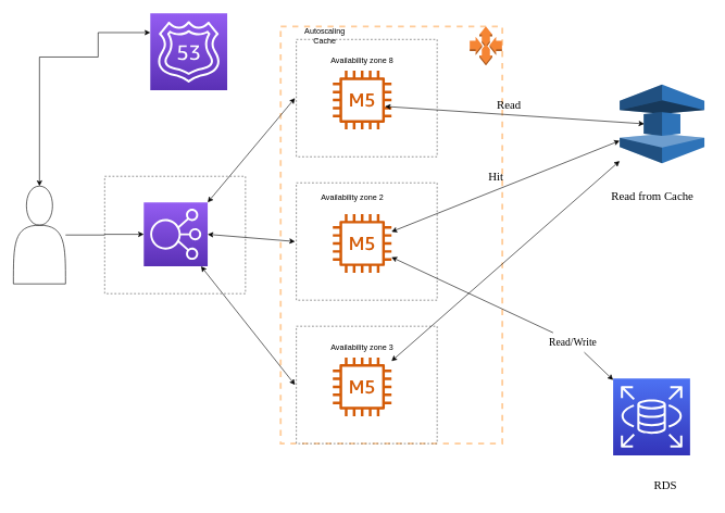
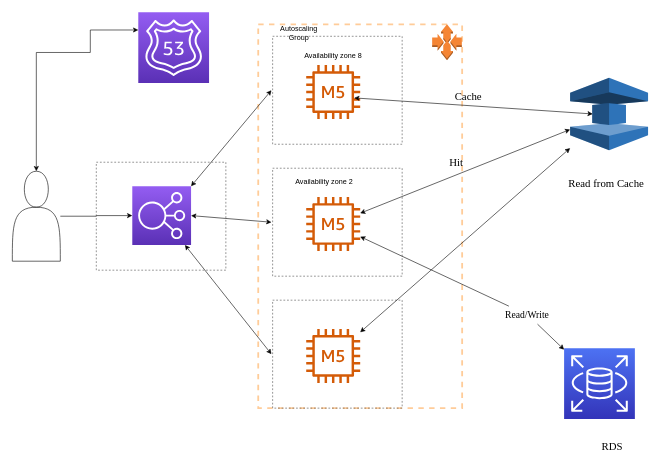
  <mxCell id="0" />
  <mxCell id="1" parent="0" />
  <mxCell id="2" value="" style="rounded=0;whiteSpace=wrap;html=1;shadow=0;dashed=1;fillStyle=auto;strokeColor=#FFCC99;strokeWidth=3;fillColor=none;gradientColor=none;perimeterSpacing=3;" vertex="1" parent="1"><mxGeometry x="430" y="40" width="340" height="640" as="geometry" /></mxCell>
  <mxCell id="3" value="" style="rounded=0;whiteSpace=wrap;html=1;shadow=0;dashed=1;fillStyle=auto;strokeColor=#4D4D4D;strokeWidth=1;fillColor=none;gradientColor=none;perimeterSpacing=2;" vertex="1" parent="1"><mxGeometry x="454" y="280" width="216" height="180" as="geometry" /></mxCell>
  <mxCell id="4" value="" style="sketch=0;points=[[0,0,0],[0.25,0,0],[0.5,0,0],[0.75,0,0],[1,0,0],[0,1,0],[0.25,1,0],[0.5,1,0],[0.75,1,0],[1,1,0],[0,0.25,0],[0,0.5,0],[0,0.75,0],[1,0.25,0],[1,0.5,0],[1,0.75,0]];outlineConnect=0;fontColor=#232F3E;gradientColor=#945DF2;gradientDirection=north;fillColor=#5A30B5;strokeColor=#ffffff;dashed=0;verticalLabelPosition=bottom;verticalAlign=top;align=center;html=1;fontSize=12;fontStyle=0;aspect=fixed;shape=mxgraph.aws4.resourceIcon;resIcon=mxgraph.aws4.elastic_load_balancing;" vertex="1" parent="1"><mxGeometry x="220" y="310" width="98" height="98" as="geometry" /></mxCell>
  <mxCell id="5" value="" style="edgeStyle=orthogonalEdgeStyle;rounded=0;orthogonalLoop=1;jettySize=auto;html=1;fontSize=10;" edge="1" parent="1" source="6" target="4"><mxGeometry relative="1" as="geometry" /></mxCell>
  <mxCell id="6" value="" style="shape=actor;whiteSpace=wrap;html=1;" vertex="1" parent="1"><mxGeometry y="285" width="80" height="150" as="geometry" x="20" /></mxCell>
  <mxCell id="7" value="" style="sketch=0;points=[[0,0,0],[0.25,0,0],[0.5,0,0],[0.75,0,0],[1,0,0],[0,1,0],[0.25,1,0],[0.5,1,0],[0.75,1,0],[1,1,0],[0,0.25,0],[0,0.5,0],[0,0.75,0],[1,0.25,0],[1,0.5,0],[1,0.75,0]];outlineConnect=0;fontColor=#232F3E;gradientColor=#945DF2;gradientDirection=north;fillColor=#5A30B5;strokeColor=#ffffff;dashed=0;verticalLabelPosition=bottom;verticalAlign=top;align=center;html=1;fontSize=12;fontStyle=0;aspect=fixed;shape=mxgraph.aws4.resourceIcon;resIcon=mxgraph.aws4.route_53;" vertex="1" parent="1"><mxGeometry x="230" y="20" width="118" height="118" as="geometry" /></mxCell>
  <mxCell id="8" value="" style="endArrow=classic;startArrow=classic;html=1;rounded=0;exitX=0.5;exitY=0;exitDx=0;exitDy=0;entryX=0;entryY=0.25;entryDx=0;entryDy=0;entryPerimeter=0;edgeStyle=orthogonalEdgeStyle;" edge="1" parent="1" source="6" target="7"><mxGeometry width="50" height="50" relative="1" as="geometry"><mxPoint x="420" y="260" as="sourcePoint" /><mxPoint x="470" y="210" as="targetPoint" /><Array as="points"><mxPoint x="150" y="87" /></Array></mxGeometry></mxCell>
  <mxCell id="9" value="" style="sketch=0;outlineConnect=0;fontColor=#232F3E;gradientColor=none;fillColor=#D45B07;strokeColor=none;dashed=0;verticalLabelPosition=bottom;verticalAlign=top;align=center;html=1;fontSize=12;fontStyle=0;aspect=fixed;pointerEvents=1;shape=mxgraph.aws4.m5_instance;rounded=0;shadow=0;fillStyle=auto;strokeWidth=2;" vertex="1" parent="1"><mxGeometry x="510" y="328" width="90" height="90" as="geometry" /></mxCell>
  <mxCell id="10" value="" style="endArrow=classic;startArrow=classic;html=1;rounded=0;entryX=0;entryY=0.5;entryDx=0;entryDy=0;exitX=1;exitY=0.5;exitDx=0;exitDy=0;exitPerimeter=0;" edge="1" parent="1" source="4" target="3"><mxGeometry width="50" height="50" relative="1" as="geometry"><mxPoint x="358" y="270" as="sourcePoint" /><mxPoint x="408" y="220" as="targetPoint" /></mxGeometry></mxCell>
  <mxCell id="11" value="" style="endArrow=classic;startArrow=classic;html=1;rounded=0;entryX=0;entryY=0.5;entryDx=0;entryDy=0;exitX=1;exitY=0;exitDx=0;exitDy=0;exitPerimeter=0;" edge="1" parent="1" source="4" target="14"><mxGeometry width="50" height="50" relative="1" as="geometry"><mxPoint x="358" y="318" as="sourcePoint" /><mxPoint x="448" y="190" as="targetPoint" /></mxGeometry></mxCell>
- <mxCell id="12" value="Autoscaling Cache&lt;br&gt;" style="text;html=1;strokeColor=none;fillColor=none;align=center;verticalAlign=middle;whiteSpace=wrap;rounded=0;shadow=0;dashed=1;fillStyle=auto;strokeWidth=4;" vertex="1" parent="1"><mxGeometry x="468" y="40" width="60" height="30" as="geometry" /></mxCell>
+ <mxCell id="12" value="Autoscaling Group&lt;br&gt;" style="text;html=1;strokeColor=none;fillColor=none;align=center;verticalAlign=middle;whiteSpace=wrap;rounded=0;shadow=0;dashed=1;fillStyle=auto;strokeWidth=4;" vertex="1" parent="1"><mxGeometry x="468" y="40" width="60" height="30" as="geometry" /></mxCell>
  <mxCell id="13" value="&lt;font style=&quot;font-size: 12px;&quot;&gt;Availability zone 2&lt;/font&gt;" style="text;html=1;strokeColor=none;fillColor=none;align=center;verticalAlign=middle;whiteSpace=wrap;rounded=0;shadow=0;dashed=1;fillStyle=auto;strokeWidth=4;" vertex="1" parent="1"><mxGeometry x="482.25" y="288" width="115.5" height="30" as="geometry" /></mxCell>
  <mxCell id="14" value="" style="rounded=0;whiteSpace=wrap;html=1;shadow=0;dashed=1;fillStyle=auto;strokeColor=#4D4D4D;strokeWidth=1;fillColor=none;gradientColor=none;perimeterSpacing=2;" vertex="1" parent="1"><mxGeometry x="454" y="60" width="216" height="180" as="geometry" /></mxCell>
  <mxCell id="15" value="" style="sketch=0;outlineConnect=0;fontColor=#232F3E;gradientColor=none;fillColor=#D45B07;strokeColor=none;dashed=0;verticalLabelPosition=bottom;verticalAlign=top;align=center;html=1;fontSize=12;fontStyle=0;aspect=fixed;pointerEvents=1;shape=mxgraph.aws4.m5_instance;rounded=0;shadow=0;fillStyle=auto;strokeWidth=2;" vertex="1" parent="1"><mxGeometry x="510" y="108" width="90" height="90" as="geometry" /></mxCell>
  <mxCell id="16" value="&lt;font style=&quot;font-size: 12px;&quot;&gt;Availability zone 8&lt;/font&gt;" style="text;html=1;strokeColor=none;fillColor=none;align=center;verticalAlign=middle;whiteSpace=wrap;rounded=0;shadow=0;dashed=1;fillStyle=auto;strokeWidth=4;" vertex="1" parent="1"><mxGeometry x="497.25" y="78" width="115.5" height="30" as="geometry" /></mxCell>
  <mxCell id="17" value="" style="rounded=0;whiteSpace=wrap;html=1;shadow=0;dashed=1;fillStyle=auto;strokeColor=#4D4D4D;strokeWidth=1;fillColor=none;gradientColor=none;perimeterSpacing=2;" vertex="1" parent="1"><mxGeometry x="454" y="500" width="216" height="180" as="geometry" /></mxCell>
  <mxCell id="18" value="" style="sketch=0;outlineConnect=0;fontColor=#232F3E;gradientColor=none;fillColor=#D45B07;strokeColor=none;dashed=0;verticalLabelPosition=bottom;verticalAlign=top;align=center;html=1;fontSize=12;fontStyle=0;aspect=fixed;pointerEvents=1;shape=mxgraph.aws4.m5_instance;rounded=0;shadow=0;fillStyle=auto;strokeWidth=2;" vertex="1" parent="1"><mxGeometry x="510" y="548" width="90" height="90" as="geometry" /></mxCell>
- <mxCell id="19" value="&lt;font style=&quot;font-size: 12px;&quot;&gt;Availability zone 3&lt;/font&gt;" style="text;html=1;strokeColor=none;fillColor=none;align=center;verticalAlign=middle;whiteSpace=wrap;rounded=0;shadow=0;dashed=1;fillStyle=auto;strokeWidth=4;" vertex="1" parent="1"><mxGeometry x="497.25" y="518" width="115.5" height="30" as="geometry" /></mxCell>
  <mxCell id="20" value="" style="endArrow=classic;startArrow=classic;html=1;rounded=0;entryX=0;entryY=0.5;entryDx=0;entryDy=0;" edge="1" parent="1" source="4" target="17"><mxGeometry width="50" height="50" relative="1" as="geometry"><mxPoint x="368" y="366.5" as="sourcePoint" /><mxPoint x="462" y="380" as="targetPoint" /></mxGeometry></mxCell>
  <mxCell id="21" value="" style="sketch=0;points=[[0,0,0],[0.25,0,0],[0.5,0,0],[0.75,0,0],[1,0,0],[0,1,0],[0.25,1,0],[0.5,1,0],[0.75,1,0],[1,1,0],[0,0.25,0],[0,0.5,0],[0,0.75,0],[1,0.25,0],[1,0.5,0],[1,0.75,0]];outlineConnect=0;fontColor=#232F3E;gradientColor=#4D72F3;gradientDirection=north;fillColor=#3334B9;strokeColor=#ffffff;dashed=0;verticalLabelPosition=bottom;verticalAlign=top;align=center;html=1;fontSize=12;fontStyle=0;aspect=fixed;shape=mxgraph.aws4.resourceIcon;resIcon=mxgraph.aws4.rds;rounded=0;shadow=0;fillStyle=auto;strokeWidth=2;" vertex="1" parent="1"><mxGeometry x="940" y="580" width="118" height="118" as="geometry" /></mxCell>
  <mxCell id="22" value="RDS" style="text;html=1;align=center;verticalAlign=middle;resizable=0;points=[];autosize=1;strokeColor=none;fillColor=none;fontSize=18;fontFamily=Verdana;" vertex="1" parent="1"><mxGeometry x="990" y="725" width="60" height="40" as="geometry" /></mxCell>
  <mxCell id="23" value="" style="outlineConnect=0;dashed=0;verticalLabelPosition=bottom;verticalAlign=top;align=center;html=1;shape=mxgraph.aws3.elasticache;fillColor=#2E73B8;gradientColor=none;rounded=0;shadow=0;fillStyle=auto;strokeColor=#FFCC99;strokeWidth=2;fontFamily=Verdana;fontSize=18;" vertex="1" parent="1"><mxGeometry x="950" y="129" width="130" height="121" as="geometry" /></mxCell>
  <mxCell id="24" value="" style="endArrow=classic;startArrow=none;html=1;rounded=0;fontFamily=Verdana;fontSize=18;" edge="1" parent="1" source="28" target="21"><mxGeometry width="50" height="50" relative="1" as="geometry"><mxPoint x="700" y="460" as="sourcePoint" /><mxPoint x="750" y="410" as="targetPoint" /></mxGeometry></mxCell>
  <mxCell id="25" value="" style="endArrow=classic;startArrow=classic;html=1;rounded=0;fontFamily=Verdana;fontSize=18;" edge="1" parent="1" source="18" target="23"><mxGeometry width="50" height="50" relative="1" as="geometry"><mxPoint x="700" y="460" as="sourcePoint" /><mxPoint x="750" y="410" as="targetPoint" /></mxGeometry></mxCell>
  <mxCell id="26" value="" style="endArrow=classic;startArrow=classic;html=1;rounded=0;fontFamily=Verdana;fontSize=18;" edge="1" parent="1" source="9" target="23"><mxGeometry width="50" height="50" relative="1" as="geometry"><mxPoint x="700" y="460" as="sourcePoint" /><mxPoint x="750" y="410" as="targetPoint" /></mxGeometry></mxCell>
  <mxCell id="27" value="" style="endArrow=classic;startArrow=classic;html=1;rounded=0;entryX=0.29;entryY=0.5;entryDx=0;entryDy=0;exitX=1;exitY=0.75;exitDx=0;exitDy=0;exitPerimeter=0;entryPerimeter=0;" edge="1" parent="1" target="23"><mxGeometry width="50" height="50" relative="1" as="geometry"><mxPoint x="590" y="162.75" as="sourcePoint" /><mxPoint x="684" y="176.25" as="targetPoint" /></mxGeometry></mxCell>
  <mxCell id="28" value="&lt;font size=&quot;3&quot; face=&quot;Verdana&quot;&gt;Read/Write&amp;nbsp;&lt;/font&gt;" style="text;html=1;align=center;verticalAlign=middle;resizable=0;points=[];autosize=1;strokeColor=none;fillColor=none;fontSize=12;" vertex="1" parent="1"><mxGeometry x="820" y="510" width="120" height="30" as="geometry" /></mxCell>
  <mxCell id="29" value="" style="endArrow=none;startArrow=classic;html=1;rounded=0;fontFamily=Verdana;fontSize=18;" edge="1" parent="1" source="9" target="28"><mxGeometry width="50" height="50" relative="1" as="geometry"><mxPoint x="600" y="400.737" as="sourcePoint" /><mxPoint x="980" y="634.961" as="targetPoint" /></mxGeometry></mxCell>
- <mxCell id="30" value="Read" style="text;html=1;align=center;verticalAlign=middle;resizable=0;points=[];autosize=1;strokeColor=none;fillColor=none;fontSize=18;fontFamily=Verdana;" vertex="1" parent="1"><mxGeometry x="740" y="140" width="80" height="40" as="geometry" /></mxCell>
+ <mxCell id="30" value="Cache" style="text;html=1;align=center;verticalAlign=middle;resizable=0;points=[];autosize=1;strokeColor=none;fillColor=none;fontSize=18;fontFamily=Verdana;" vertex="1" parent="1"><mxGeometry x="740" y="140" width="80" height="40" as="geometry" /></mxCell>
  <mxCell id="31" value="Hit" style="text;html=1;align=center;verticalAlign=middle;resizable=0;points=[];autosize=1;strokeColor=none;fillColor=none;fontSize=18;fontFamily=Verdana;" vertex="1" parent="1"><mxGeometry x="735" y="250" width="50" height="40" as="geometry" /></mxCell>
- <mxCell id="32" value="Read from Cache" style="text;html=1;align=center;verticalAlign=middle;resizable=0;points=[];autosize=1;strokeColor=none;fillColor=none;fontSize=18;fontFamily=Verdana;" vertex="1" parent="1"><mxGeometry x="910" y="280" width="180" height="40" as="geometry" /></mxCell>
+ <mxCell id="32" value="Read from Cache" style="text;html=1;align=center;verticalAlign=middle;resizable=0;points=[];autosize=1;strokeColor=none;fillColor=none;fontSize=18;fontFamily=Verdana;" vertex="1" parent="1"><mxGeometry x="920" y="285" width="180" height="40" as="geometry" /></mxCell>
  <mxCell id="33" value="" style="outlineConnect=0;dashed=0;verticalLabelPosition=bottom;verticalAlign=top;align=center;html=1;shape=mxgraph.aws3.auto_scaling;fillColor=#F58534;gradientColor=none;rounded=0;shadow=0;fillStyle=auto;strokeColor=#FFCC99;strokeWidth=2;fontFamily=Verdana;fontSize=18;" vertex="1" parent="1"><mxGeometry x="720" y="40" width="49.5" height="60" as="geometry" /></mxCell>
  <mxCell id="34" value="" style="rounded=0;whiteSpace=wrap;html=1;shadow=0;dashed=1;fillStyle=auto;strokeColor=#4D4D4D;strokeWidth=1;fillColor=none;gradientColor=none;perimeterSpacing=2;" vertex="1" parent="1"><mxGeometry x="160" y="270" width="216" height="180" as="geometry" /></mxCell>
